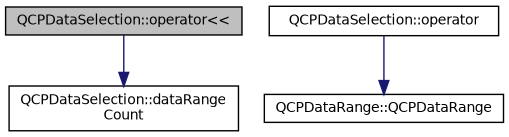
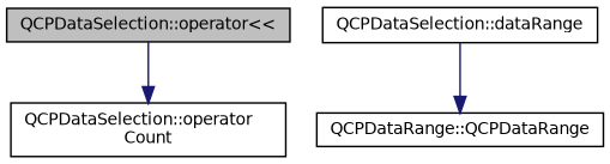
  digraph {
    rankdir=TB
    node [color=black fillcolor=white fontname=Helvetica fontsize=10 shape=record style=filled]
    edge [color=midnightblue fontname=Helvetica fontsize=10 labelfontname=Helvetica labelfontsize=10 style=solid]
    n1 [fillcolor=grey75 fontcolor=black height=0.2 label="QCPDataSelection::operator\<\<" width=0.4]
-   n2 [height=0.2 label="QCPDataSelection::dataRange\lCount" width=0.4]
-   n3 [height=0.2 label="QCPDataSelection::operator" width=0.4]
+   n2 [height=0.2 label="QCPDataSelection::operator\lCount" width=0.4]
+   n3 [height=0.2 label="QCPDataSelection::dataRange" width=0.4]
    n4 [height=0.2 label="QCPDataRange::QCPDataRange" width=0.4]
    n1 -> n2
    n3 -> n4
  }
